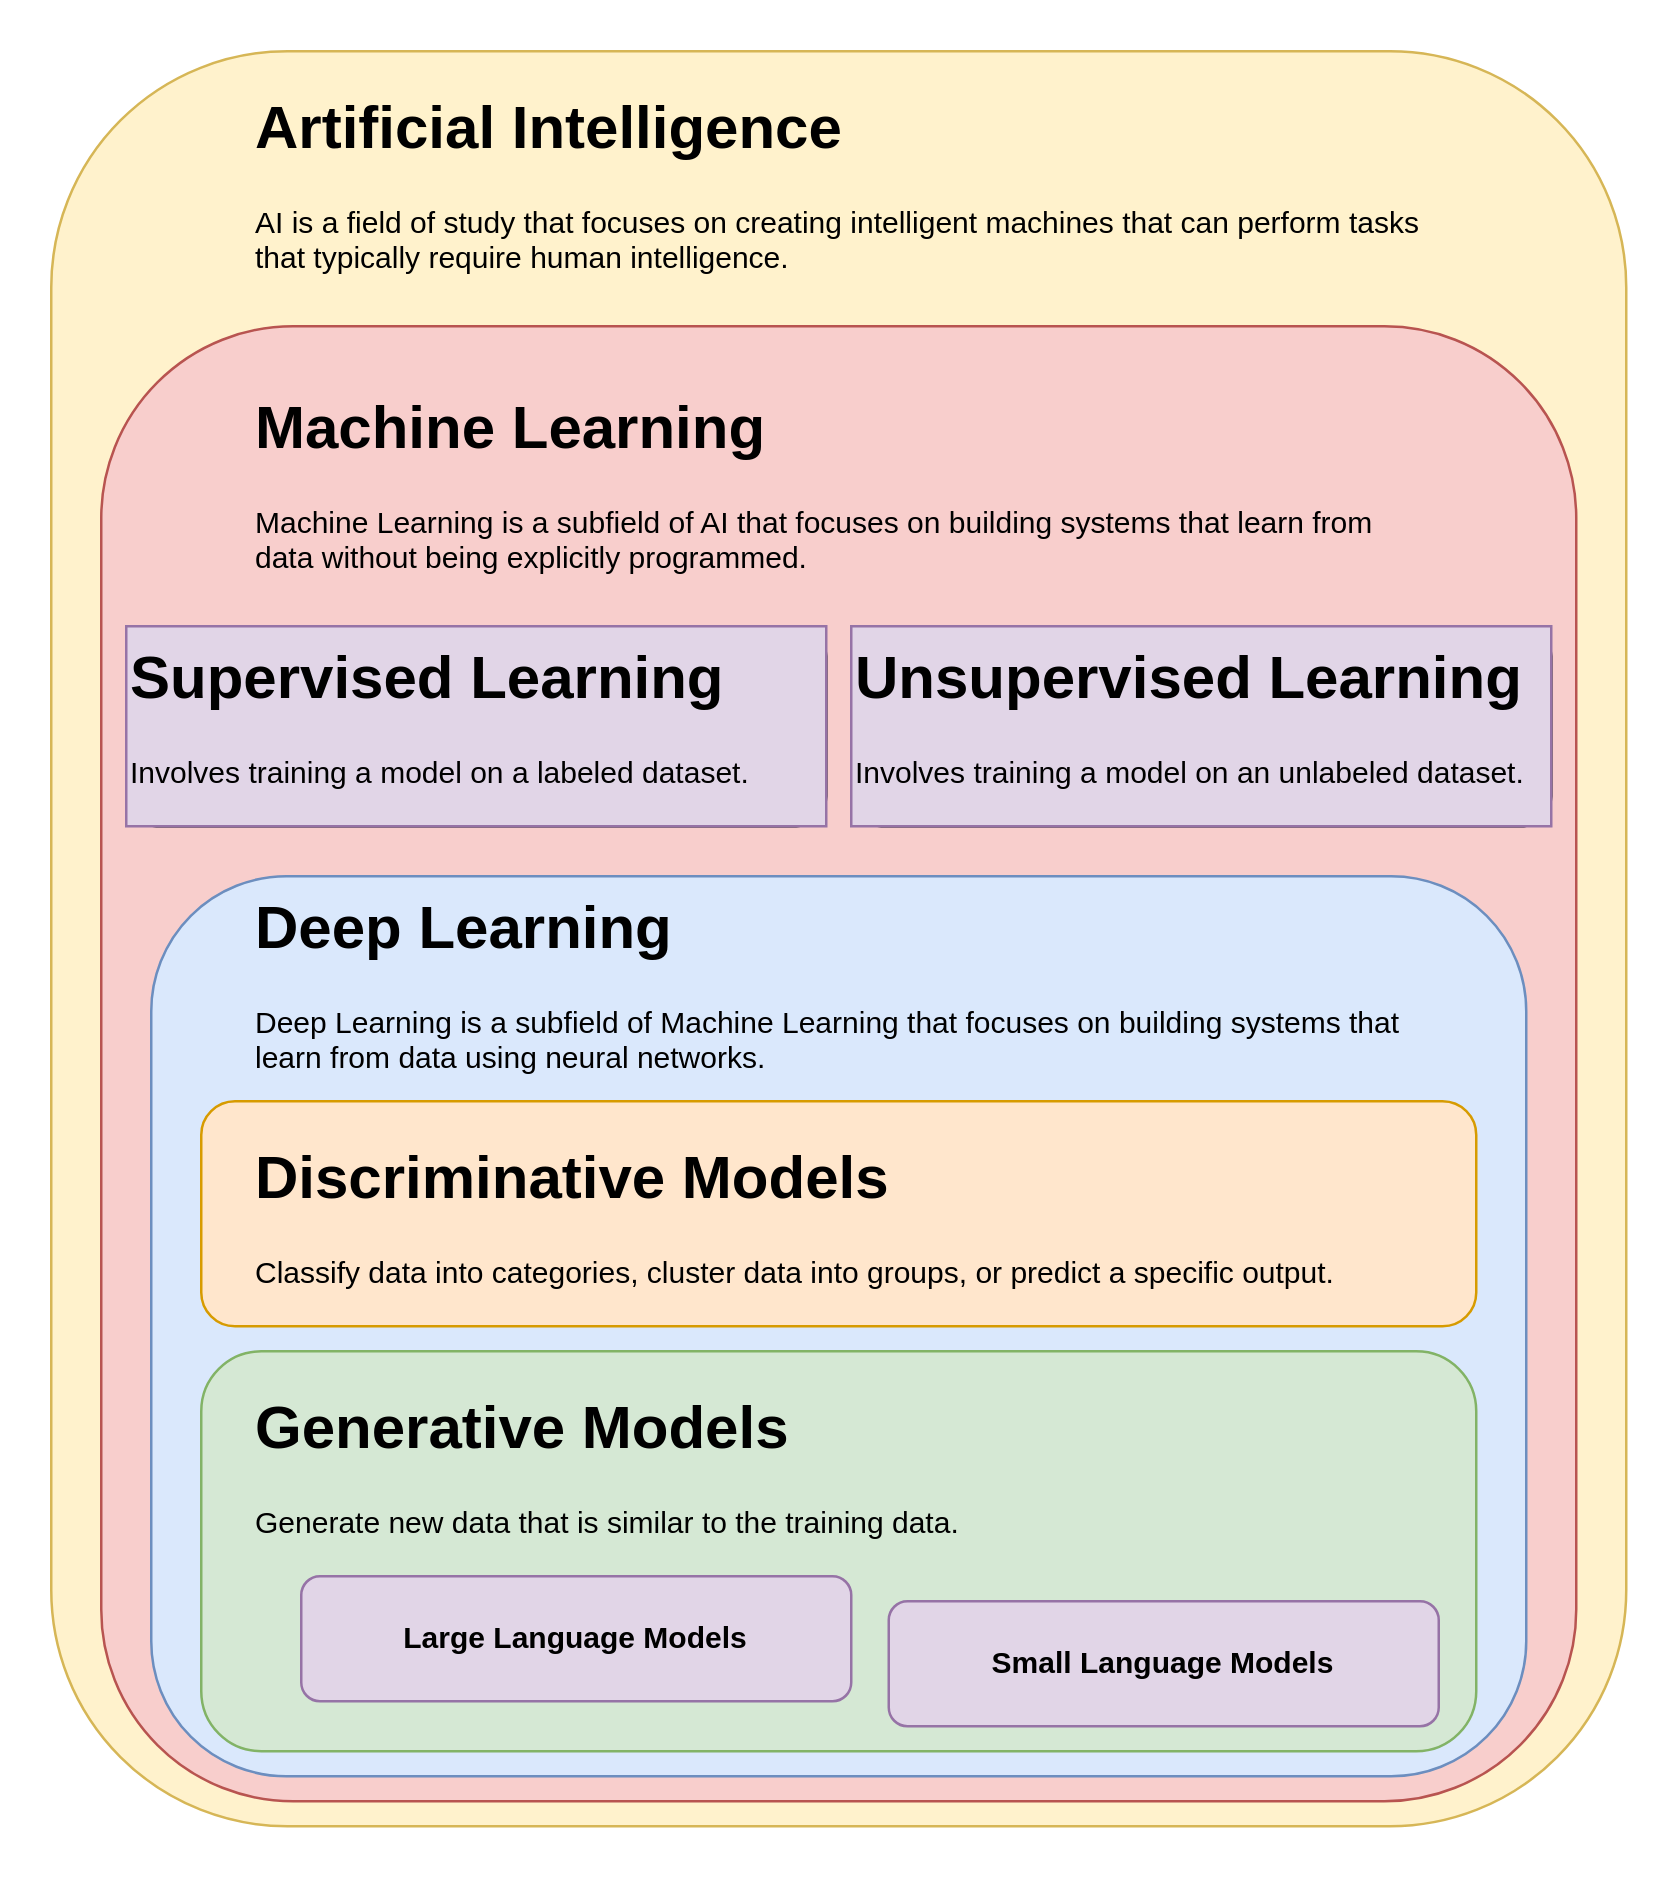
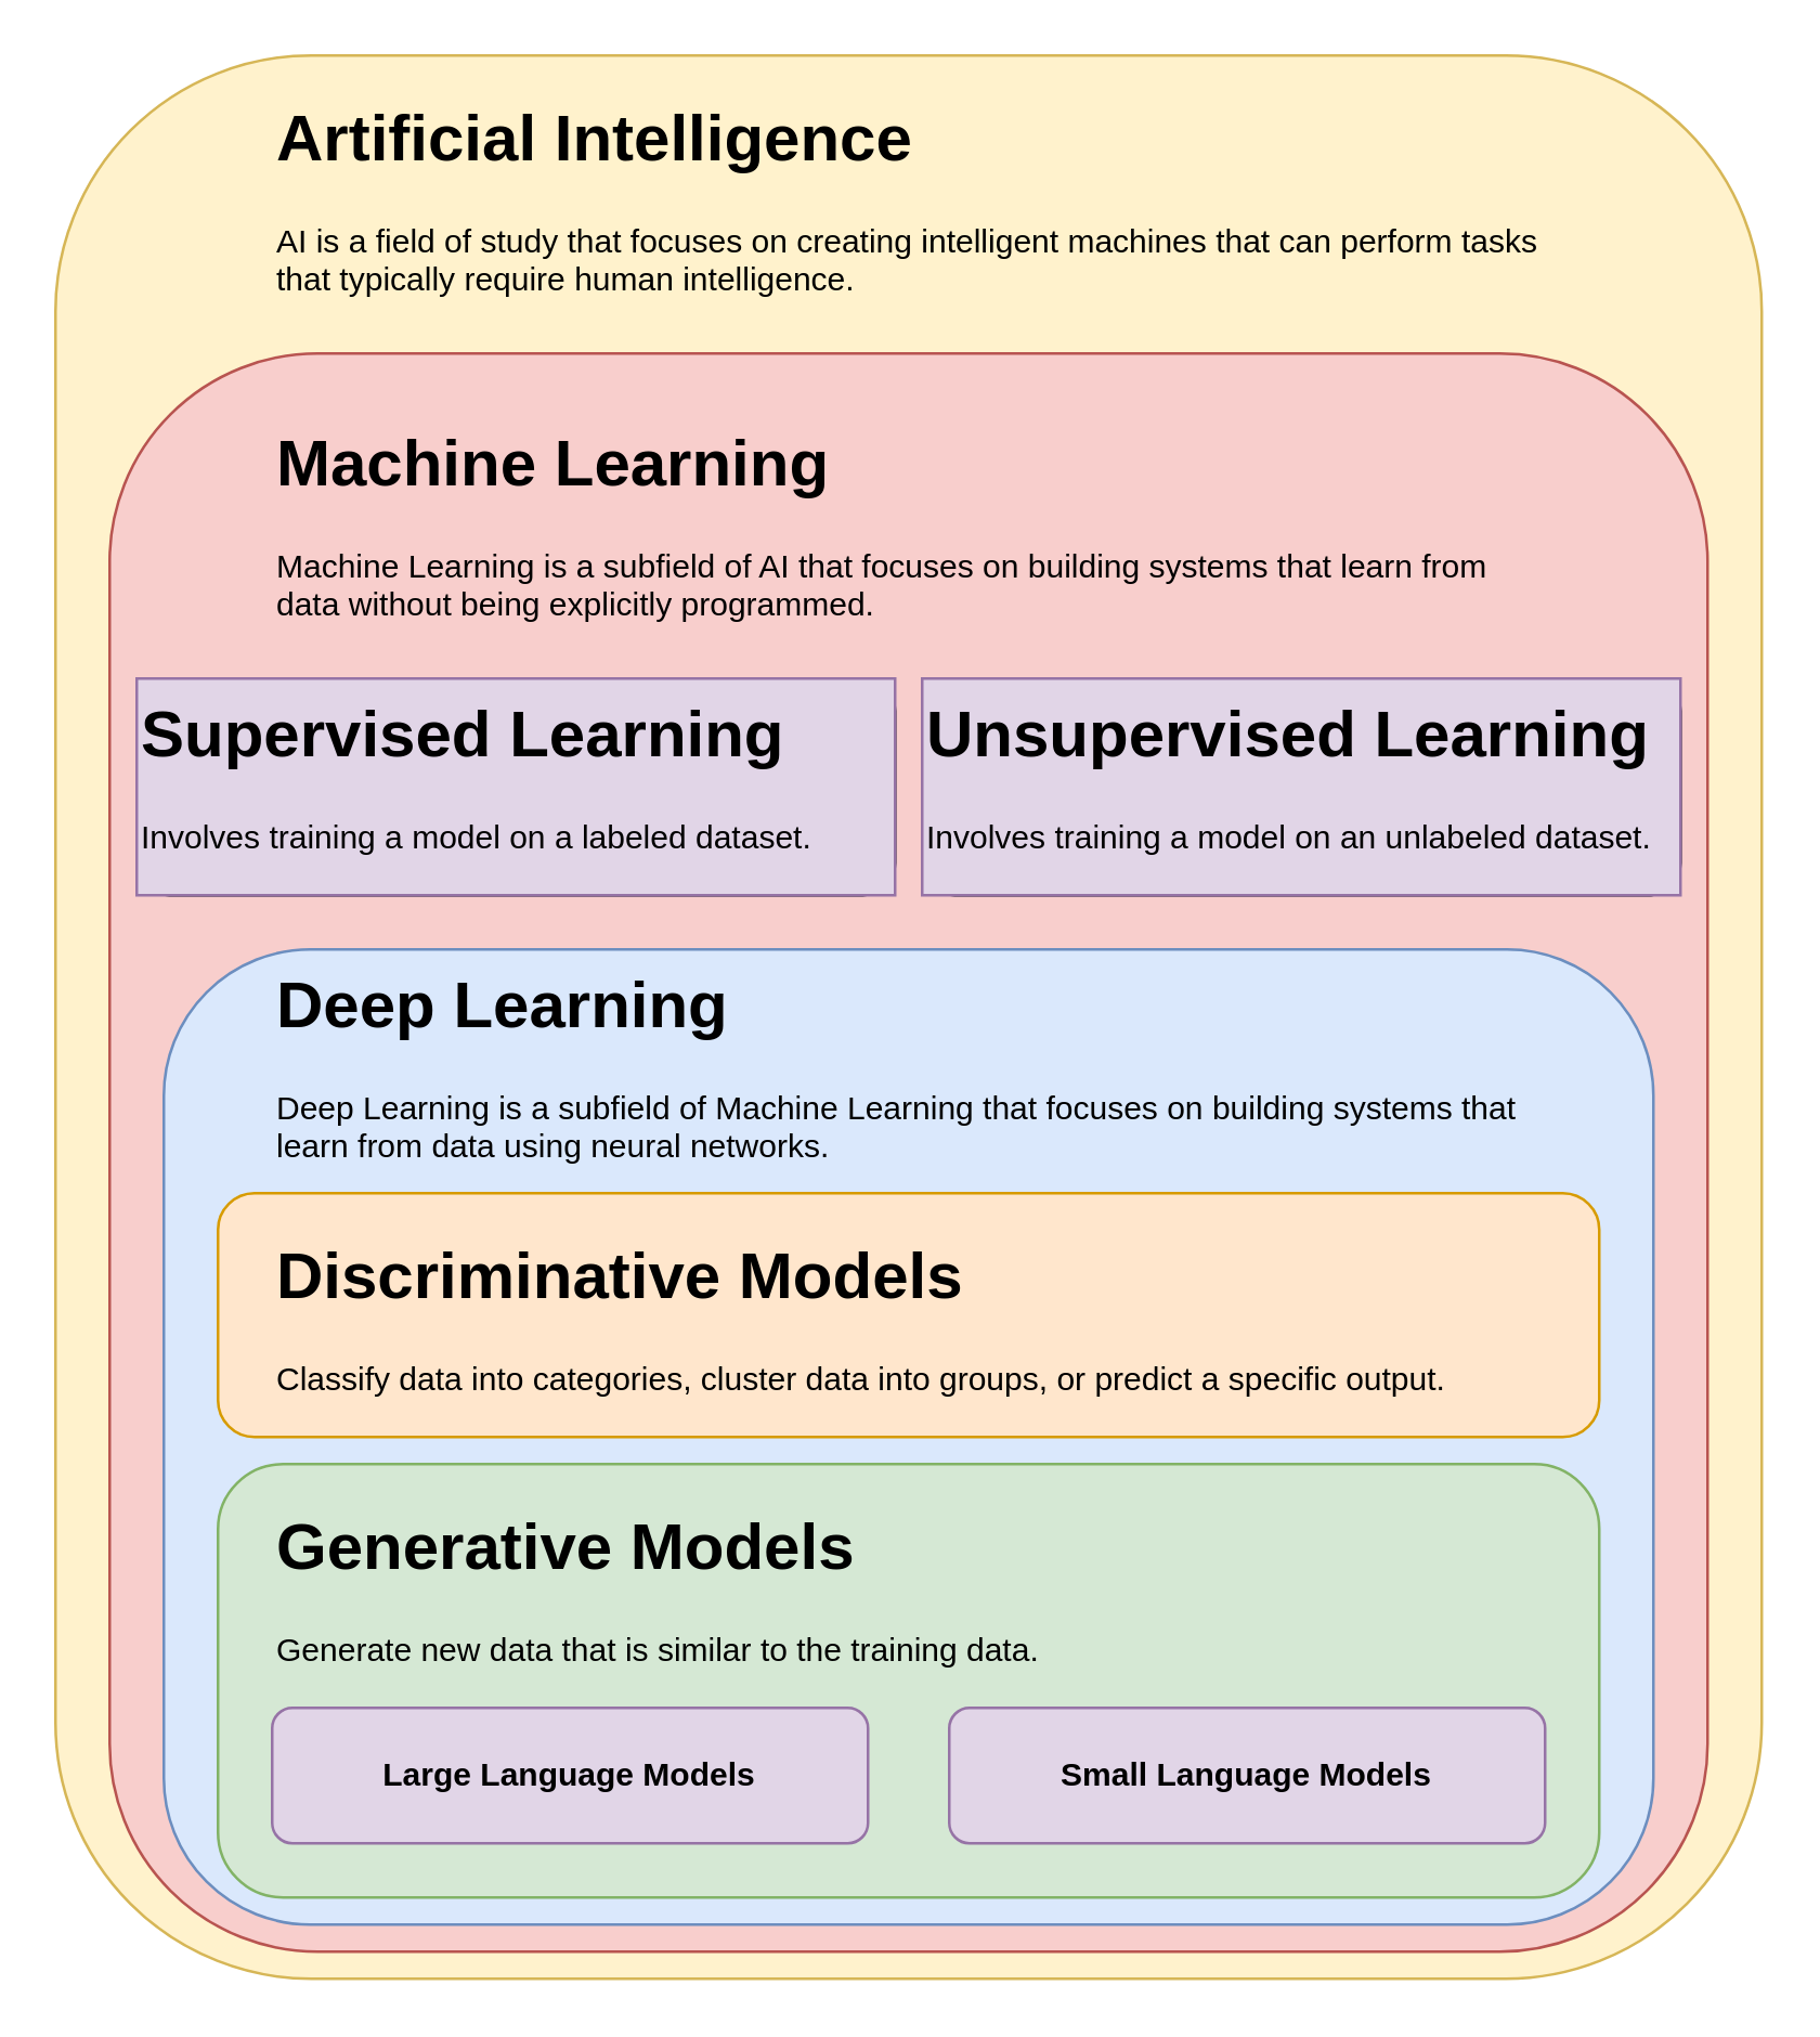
  <mxCell id="0" />
  <mxCell id="1" parent="0" />
  <mxCell id="2" value="" style="rounded=1;whiteSpace=wrap;html=1;fillColor=#fff2cc;strokeColor=#d6b656;" vertex="1" parent="1"><mxGeometry x="20" y="20" width="630" height="710" as="geometry" /></mxCell>
  <mxCell id="3" value="&lt;h1 style=&quot;margin-top: 0px;&quot;&gt;Artificial Intelligence&lt;/h1&gt;&lt;p&gt;AI is a field of study that focuses on creating intelligent machines that can perform tasks that typically require human intelligence.&lt;/p&gt;" style="text;html=1;whiteSpace=wrap;overflow=hidden;rounded=0;" vertex="1" parent="1"><mxGeometry x="100" y="30" width="490" height="90" as="geometry" /></mxCell>
  <mxCell id="4" value="" style="rounded=1;whiteSpace=wrap;html=1;arcSize=13;fillColor=#f8cecc;strokeColor=#b85450;" vertex="1" parent="1"><mxGeometry x="40" y="130" width="590" height="590" as="geometry" /></mxCell>
  <mxCell id="5" value="" style="rounded=1;whiteSpace=wrap;html=1;arcSize=15;fillColor=#dae8fc;strokeColor=#6c8ebf;" vertex="1" parent="1"><mxGeometry x="60" y="350" width="550" height="360" as="geometry" /></mxCell>
  <mxCell id="6" value="" style="rounded=1;whiteSpace=wrap;html=1;fillColor=#d5e8d4;strokeColor=#82b366;" vertex="1" parent="1"><mxGeometry x="80" y="540" width="510" height="160" as="geometry" /></mxCell>
- <mxCell id="7" value="Large Language Models" style="rounded=1;whiteSpace=wrap;html=1;fontStyle=1;fillColor=#e1d5e7;strokeColor=#9673a6;" vertex="1" parent="1"><mxGeometry x="120" y="630" width="220" height="50" as="geometry" /></mxCell>
- <mxCell id="8" value="Small Language Models" style="rounded=1;whiteSpace=wrap;html=1;fontStyle=1;fillColor=#e1d5e7;strokeColor=#9673a6;" vertex="1" parent="1"><mxGeometry x="355" y="640" width="220" height="50" as="geometry" /></mxCell>
+ <mxCell id="7" value="Large Language Models" style="rounded=1;whiteSpace=wrap;html=1;fontStyle=1;fillColor=#e1d5e7;strokeColor=#9673a6;" vertex="1" parent="1"><mxGeometry x="100" y="630" width="220" height="50" as="geometry" /></mxCell>
+ <mxCell id="8" value="Small Language Models" style="rounded=1;whiteSpace=wrap;html=1;fontStyle=1;fillColor=#e1d5e7;strokeColor=#9673a6;" vertex="1" parent="1"><mxGeometry x="350" y="630" width="220" height="50" as="geometry" /></mxCell>
  <mxCell id="9" value="&lt;h1 style=&quot;margin-top: 0px;&quot;&gt;Generative Models&lt;/h1&gt;&lt;p&gt;Generate new data that is similar to the training data.&lt;/p&gt;" style="text;html=1;whiteSpace=wrap;overflow=hidden;rounded=0;" vertex="1" parent="1"><mxGeometry x="100" y="550" width="410" height="70" as="geometry" /></mxCell>
  <mxCell id="10" value="&lt;h1 style=&quot;margin-top: 0px;&quot;&gt;Machine Learning&lt;/h1&gt;&lt;p&gt;Machine Learning is a subfield of AI that focuses on building systems that learn from data without being explicitly programmed.&lt;/p&gt;" style="text;html=1;whiteSpace=wrap;overflow=hidden;rounded=0;" vertex="1" parent="1"><mxGeometry x="100" y="150" width="460" height="80" as="geometry" /></mxCell>
  <mxCell id="11" value="&lt;h1 style=&quot;margin-top: 0px;&quot;&gt;Deep Learning&lt;/h1&gt;&lt;p&gt;Deep Learning is a subfield of Machine Learning that focuses on building systems that learn from data using neural networks.&lt;/p&gt;" style="text;html=1;whiteSpace=wrap;overflow=hidden;rounded=0;" vertex="1" parent="1"><mxGeometry x="100" y="350" width="480" height="80" as="geometry" /></mxCell>
  <mxCell id="12" value="" style="rounded=1;whiteSpace=wrap;html=1;" vertex="1" parent="1"><mxGeometry x="50" y="250" width="280" height="80" as="geometry" /></mxCell>
  <mxCell id="13" value="&lt;h1 style=&quot;margin-top: 0px;&quot;&gt;Supervised Learning&lt;/h1&gt;&lt;p&gt;Involves training a model on a labeled dataset.&lt;/p&gt;" style="text;html=1;whiteSpace=wrap;overflow=hidden;rounded=0;fillColor=#e1d5e7;strokeColor=#9673a6;" vertex="1" parent="1"><mxGeometry x="50" y="250" width="280" height="80" as="geometry" /></mxCell>
  <mxCell id="14" value="" style="rounded=1;whiteSpace=wrap;html=1;" vertex="1" parent="1"><mxGeometry x="340" y="250" width="280" height="80" as="geometry" /></mxCell>
  <mxCell id="15" value="&lt;h1 style=&quot;margin-top: 0px;&quot;&gt;Unsupervised Learning&lt;/h1&gt;&lt;p&gt;Involves training a model on an unlabeled dataset.&lt;/p&gt;" style="text;html=1;whiteSpace=wrap;overflow=hidden;rounded=0;fillColor=#e1d5e7;strokeColor=#9673a6;" vertex="1" parent="1"><mxGeometry x="340" y="250" width="280" height="80" as="geometry" /></mxCell>
  <mxCell id="16" value="" style="rounded=1;whiteSpace=wrap;html=1;fillColor=#ffe6cc;strokeColor=#d79b00;" vertex="1" parent="1"><mxGeometry x="80" y="440" width="510" height="90" as="geometry" /></mxCell>
  <mxCell id="17" value="&lt;h1 style=&quot;margin-top: 0px;&quot;&gt;Discriminative Models&lt;/h1&gt;&lt;p&gt;Classify data into categories, cluster data into groups, or predict a specific output.&lt;/p&gt;" style="text;html=1;whiteSpace=wrap;overflow=hidden;rounded=0;" vertex="1" parent="1"><mxGeometry x="100" y="450" width="460" height="70" as="geometry" /></mxCell>
